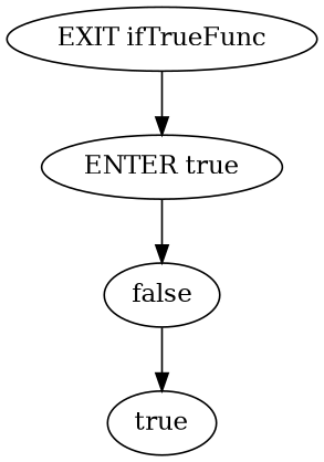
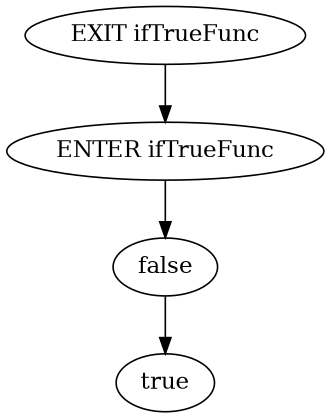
  digraph {
-   n1 [label="ENTER true"]
+   n1 [label="ENTER ifTrueFunc"]
    n2 [label=false]
    n3 [label="EXIT ifTrueFunc"]
    n4 [label=true]
    n1 -> n2
    n2 -> n4
    n3 -> n1
  }
